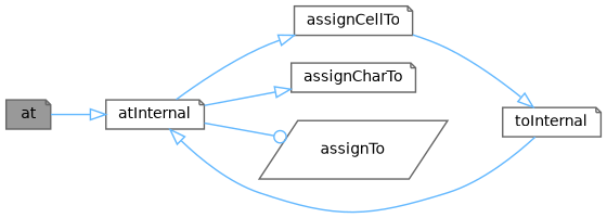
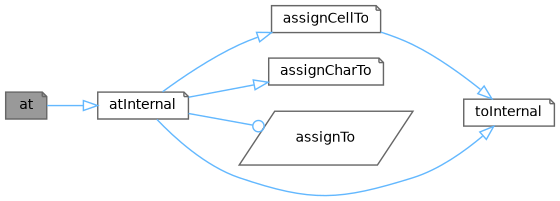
  digraph {
    rankdir=LR
    node [color=grey40 fillcolor=white fontname=Helvetica fontsize=10 shape=note style=filled]
    edge [arrowhead=onormal color=steelblue1 fontname=Helvetica fontsize=10 labelfontname=Helvetica labelfontsize=10 style=solid]
    n1 [color=gray40 fillcolor=grey60 fontcolor=black height=0.2 label=at width=0.4]
    n2 [height=0.2 label=atInternal width=0.4]
    n3 [height=0.2 label=assignCellTo width=0.4]
    n4 [height=0.2 label=assignCharTo width=0.4]
    n5 [height=0.2 label=assignTo shape=parallelogram width=0.4]
    n6 [height=0.2 label=toInternal width=0.4]
    n1 -> n2
    n2 -> n3
    n2 -> n4
    n2 -> n5 [arrowhead=odot]
    n3 -> n6
-   n6 -> n2
+   n2 -> n6
  }
